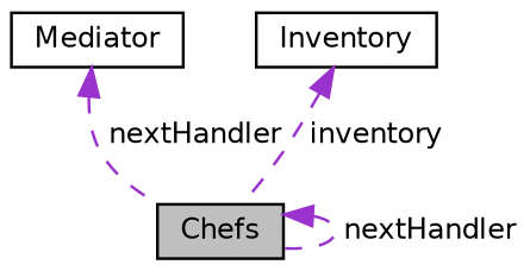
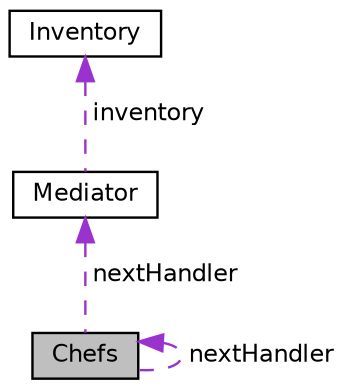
  digraph {
    node [color=black fillcolor=white fontname=Helvetica fontsize=10 shape=record style=filled]
    edge [color=darkorchid3 dir=back fontname=Helvetica fontsize=10 labelfontname=Helvetica labelfontsize=10 style=dashed]
    n1 [fillcolor=grey75 fontcolor=black height=0.2 label=Chefs width=0.4]
    n2 [height=0.2 label=Mediator width=0.4]
    n3 [height=0.2 label=Inventory width=0.4]
    n1 -> n1 [label=" nextHandler"]
    n2 -> n1 [label=" nextHandler"]
-   n3 -> n1 [label=" inventory"]
+   n3 -> n2 [label=" inventory"]
  }
